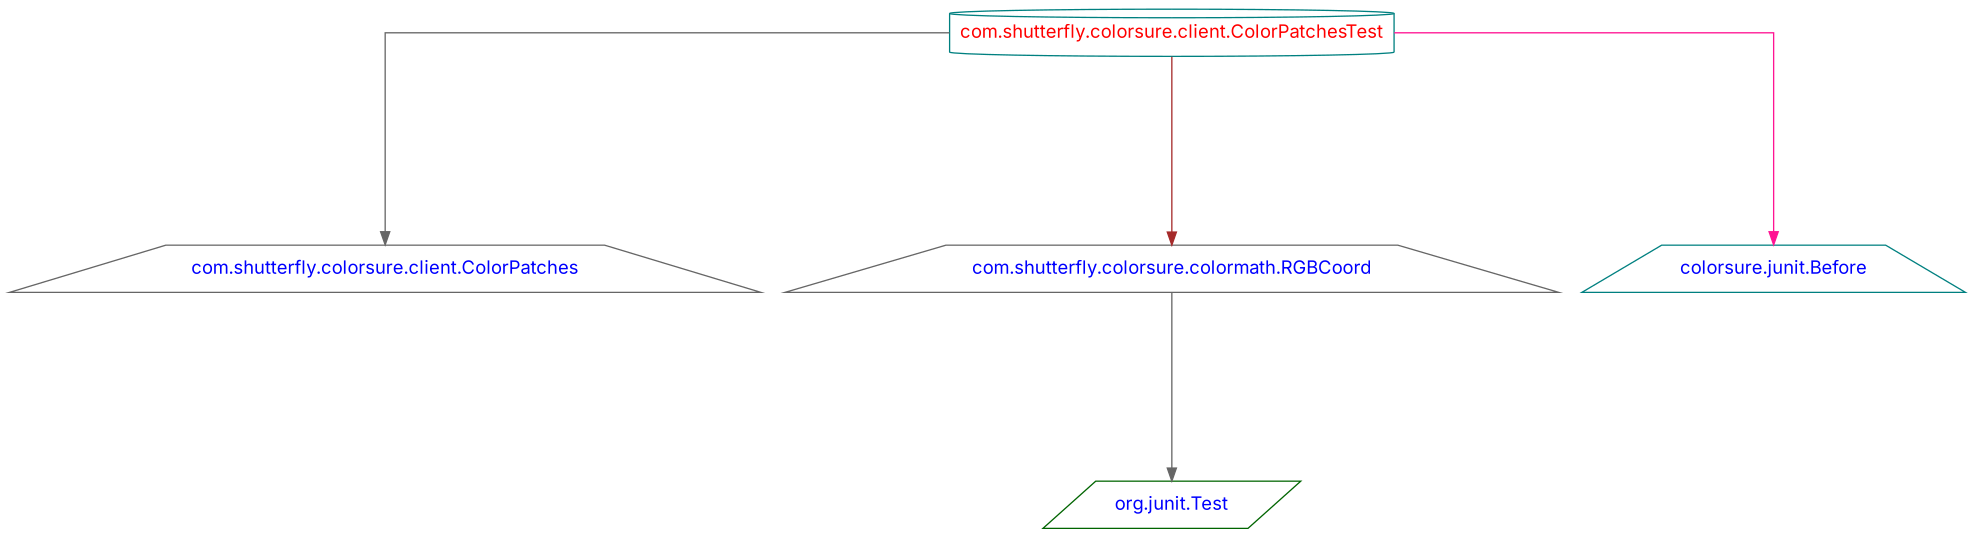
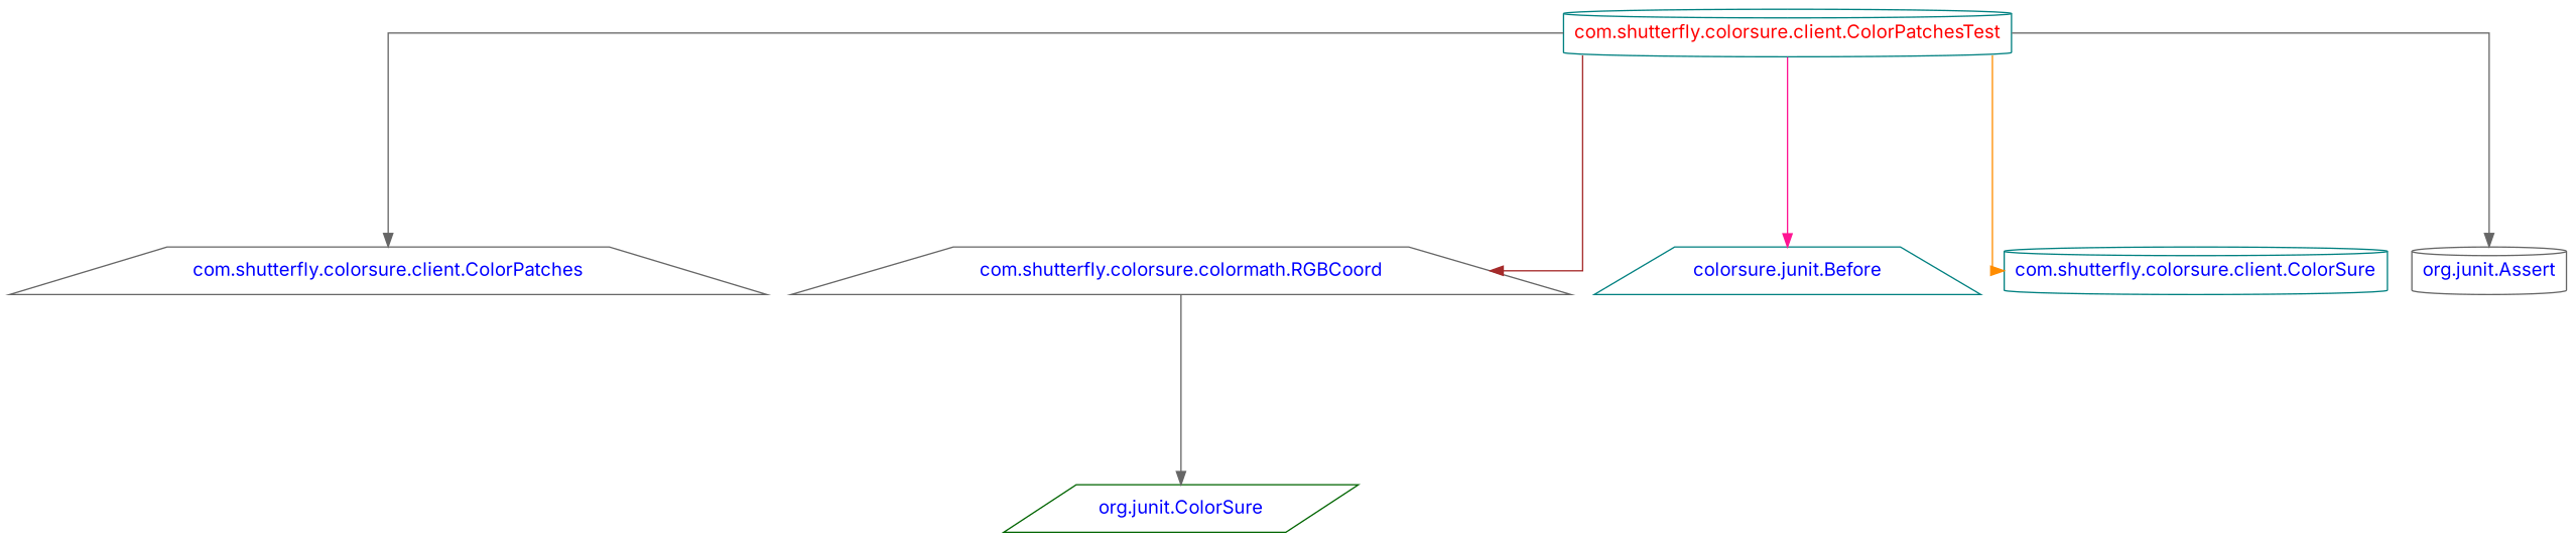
  digraph {
    concentrate=true
    fontname=Inter
    rankdir=TB
    ranksep=2.0
    splines=ortho
    node [color=teal fontcolor=blue fontname=Inter shape=cylinder]
    edge [color=gray40 fontname=Inter]
    "com.shutterfly.colorsure.client.ColorPatchesTest" [fontcolor=red]
    "com.shutterfly.colorsure.client.ColorPatches" [color=gray40 shape=trapezium]
    "com.shutterfly.colorsure.colormath.RGBCoord" [color=gray40 shape=trapezium]
    n4 [label="colorsure.junit.Before" shape=trapezium]
-   "org.junit.Test" [color=darkgreen shape=parallelogram]
+   "com.shutterfly.colorsure.client.ColorSure"
+   "org.junit.Assert" [color=gray40]
+   "org.junit.Test" [color=darkgreen shape=parallelogram label="org.junit.ColorSure"]
    "com.shutterfly.colorsure.client.ColorPatchesTest" -> "com.shutterfly.colorsure.client.ColorPatches"
    "com.shutterfly.colorsure.client.ColorPatchesTest" -> "com.shutterfly.colorsure.colormath.RGBCoord" [color=brown]
    "com.shutterfly.colorsure.client.ColorPatchesTest" -> n4 [color=deeppink]
+   "com.shutterfly.colorsure.client.ColorPatchesTest" -> "com.shutterfly.colorsure.client.ColorSure" [color=darkorange]
+   "com.shutterfly.colorsure.client.ColorPatchesTest" -> "org.junit.Assert"
    "com.shutterfly.colorsure.colormath.RGBCoord" -> "org.junit.Test"
  }
